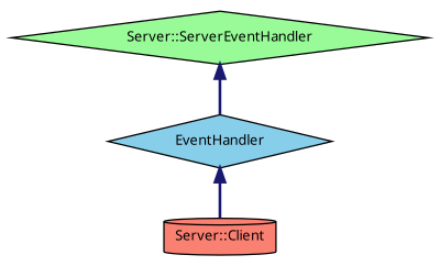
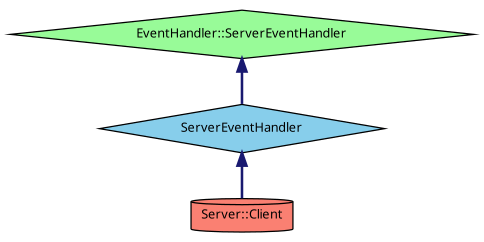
  digraph {
    fontname="Noto Sans"
    node [color=black fontname="Noto Sans" fontsize=10 shape=diamond style=filled]
    edge [color=midnightblue dir=back fontname="Noto Sans" fontsize=10 labelfontname=Helvetica labelfontsize=10 style=bold]
-   n1 [fillcolor=skyblue fontcolor=black height=0.2 label=EventHandler width=0.4]
+   n1 [fillcolor=skyblue fontcolor=black height=0.2 label=ServerEventHandler width=0.4]
    n2 [fillcolor=salmon height=0.2 label="Server::Client" shape=cylinder width=0.4]
-   n3 [fillcolor=palegreen height=0.2 label="Server::ServerEventHandler" width=0.4]
+   n3 [fillcolor=palegreen height=0.2 label="EventHandler::ServerEventHandler" width=0.4]
    n1 -> n2
    n3 -> n1
  }
